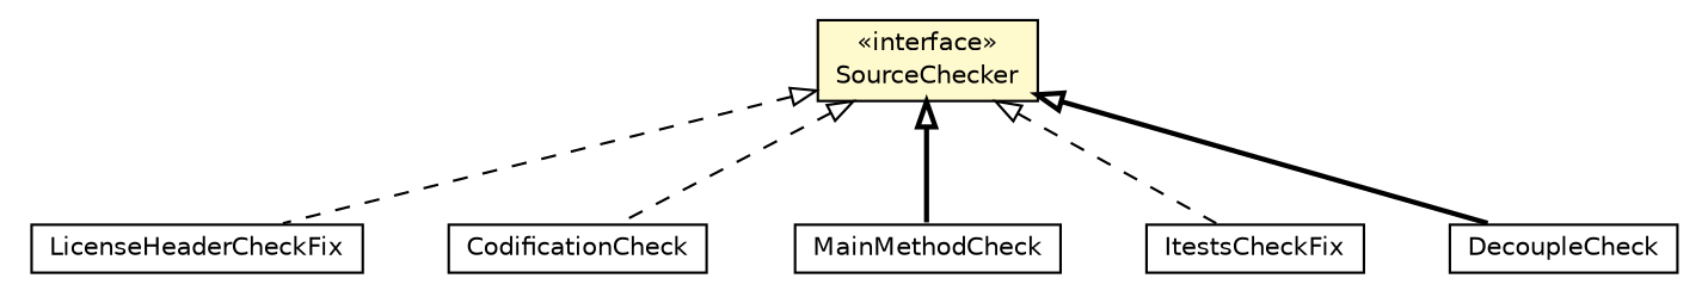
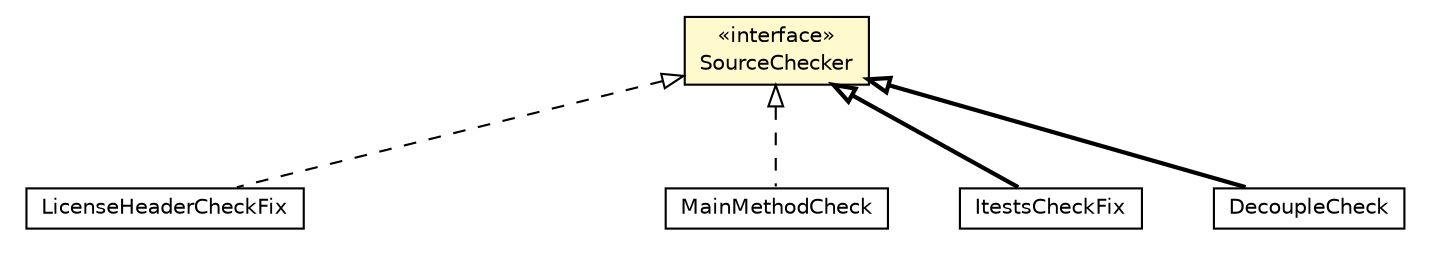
  digraph {
    nodesep=0.25
    ranksep=0.5
    node [fontcolor=black fontname=Helvetica fontsize=10.0 shape=plaintext]
    edge [arrowtail=empty dir=back fontname=Helvetica fontsize=10 headport=p labelfontname=Helvetica labelfontsize=10 style=dashed tailport=p]
    n1 [label=<<table title="org.universAAL.support.directives.checks.LicenseHeaderCheckFix" border="0" cellborder="1" cellspacing="0" cellpadding="2" port="p" href="../checks/LicenseHeaderCheckFix.html"> 		<tr><td><table border="0" cellspacing="0" cellpadding="1"> <tr><td align="center" balign="center"> LicenseHeaderCheckFix </td></tr> 		</table></td></tr> 		</table>>]
-   n2 [label=<<table title="org.universAAL.support.directives.checks.CodificationCheck" border="0" cellborder="1" cellspacing="0" cellpadding="2" port="p" href="../checks/CodificationCheck.html"> 		<tr><td><table border="0" cellspacing="0" cellpadding="1"> <tr><td align="center" balign="center"> CodificationCheck </td></tr> 		</table></td></tr> 		</table>>]
    n3 [label=<<table title="org.universAAL.support.directives.checks.MainMethodCheck" border="0" cellborder="1" cellspacing="0" cellpadding="2" port="p" href="../checks/MainMethodCheck.html"> 		<tr><td><table border="0" cellspacing="0" cellpadding="1"> <tr><td align="center" balign="center"> MainMethodCheck </td></tr> 		</table></td></tr> 		</table>>]
    n4 [label=<<table title="org.universAAL.support.directives.checks.ItestsCheckFix" border="0" cellborder="1" cellspacing="0" cellpadding="2" port="p" href="../checks/ItestsCheckFix.html"> 		<tr><td><table border="0" cellspacing="0" cellpadding="1"> <tr><td align="center" balign="center"> ItestsCheckFix </td></tr> 		</table></td></tr> 		</table>>]
    n5 [label=<<table title="org.universAAL.support.directives.checks.DecoupleCheck" border="0" cellborder="1" cellspacing="0" cellpadding="2" port="p" href="../checks/DecoupleCheck.html"> 		<tr><td><table border="0" cellspacing="0" cellpadding="1"> <tr><td align="center" balign="center"> DecoupleCheck </td></tr> 		</table></td></tr> 		</table>>]
    n6 [label=<<table title="org.universAAL.support.directives.util.SourceChecker" border="0" cellborder="1" cellspacing="0" cellpadding="2" port="p" bgcolor="lemonChiffon" href="./SourceChecker.html"> 		<tr><td><table border="0" cellspacing="0" cellpadding="1"> <tr><td align="center" balign="center"> &#171;interface&#187; </td></tr> <tr><td align="center" balign="center"> SourceChecker </td></tr> 		</table></td></tr> 		</table>>]
    n6 -> n1
-   n6 -> n2
-   n6 -> n3 [style=bold]
-   n6 -> n4
+   n6 -> n3
+   n6 -> n4 [style=bold]
    n6 -> n5 [style=bold]
  }
